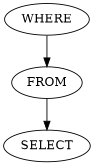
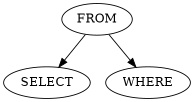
  digraph {
    n1 [label=SELECT]
    n2 [label=FROM]
    n3 [label=WHERE]
    n2 -> n1
-   n3 -> n2
+   n2 -> n3
  }
